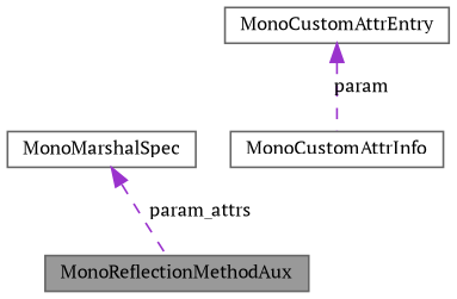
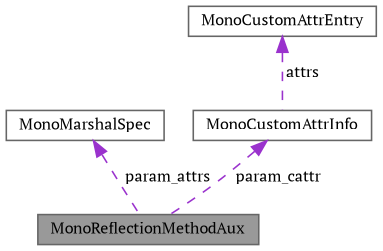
  digraph {
    fontname="PT Serif"
    node [color=gray40 fillcolor=white fontname="PT Serif" fontsize=10 shape=box style=filled]
    edge [color=darkorchid3 dir=back fontname="PT Serif" fontsize=10 labelfontname=Helvetica labelfontsize=10 style=dashed]
    n1 [fillcolor=grey60 fontcolor=black height=0.2 label=MonoReflectionMethodAux width=0.4]
    n2 [height=0.2 label=MonoMarshalSpec width=0.4]
    n3 [height=0.2 label=MonoCustomAttrInfo width=0.4]
    n4 [height=0.2 label=MonoCustomAttrEntry width=0.4]
    n2 -> n1 [label=" param_attrs"]
-   n4 -> n3 [label=" param"]
+   n3 -> n1 [label=" param_cattr"]
+   n4 -> n3 [label=" attrs"]
  }
